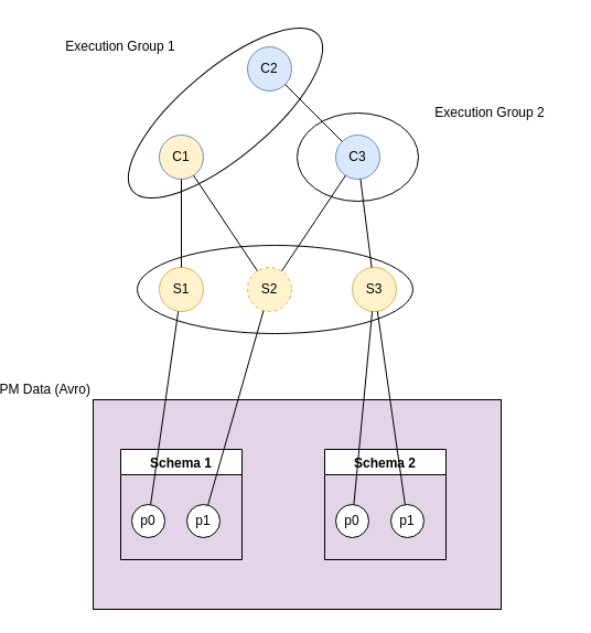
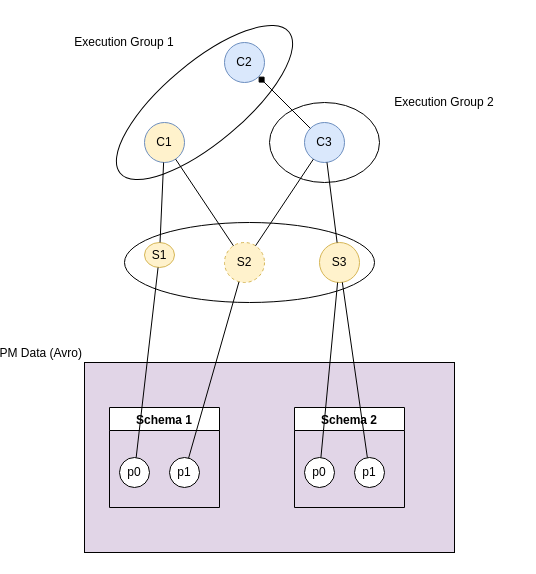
  <mxCell id="0" />
  <mxCell id="1" parent="0" />
  <mxCell id="2" value="" style="ellipse;whiteSpace=wrap;html=1;" parent="1" vertex="1"><mxGeometry x="225" y="90" width="110" height="80" as="geometry" /></mxCell>
  <mxCell id="3" value="" style="ellipse;whiteSpace=wrap;html=1;rotation=-40;" parent="1" vertex="1"><mxGeometry x="50" y="50" width="220" height="80" as="geometry" /></mxCell>
  <mxCell id="4" value="" style="ellipse;whiteSpace=wrap;html=1;" parent="1" vertex="1"><mxGeometry x="80" y="210" width="250" height="80" as="geometry" /></mxCell>
- <mxCell id="5" value="S1" style="ellipse;whiteSpace=wrap;html=1;aspect=fixed;fillColor=#fff2cc;strokeColor=#d6b656;" parent="1" vertex="1"><mxGeometry x="100" y="230" width="40" height="40" as="geometry" /></mxCell>
+ <mxCell id="5" value="S1" style="ellipse;whiteSpace=wrap;html=1;aspect=fixed;fillColor=#fff2cc;strokeColor=#d6b656;" parent="1" vertex="1"><mxGeometry x="100" y="230" width="30" height="25" as="geometry" /></mxCell>
  <mxCell id="6" value="S2" style="ellipse;whiteSpace=wrap;html=1;aspect=fixed;fillColor=#fff2cc;strokeColor=#d6b656;dashed=1;" parent="1" vertex="1"><mxGeometry x="180" y="230" width="40" height="40" as="geometry" /></mxCell>
  <mxCell id="7" value="S3" style="ellipse;whiteSpace=wrap;html=1;aspect=fixed;fillColor=#fff2cc;strokeColor=#d6b656;" parent="1" vertex="1"><mxGeometry x="275" y="230" width="40" height="40" as="geometry" /></mxCell>
  <mxCell id="8" value="C1" style="ellipse;whiteSpace=wrap;html=1;aspect=fixed;fillColor=#fff2cc;strokeColor=#6c8ebf;" parent="1" vertex="1"><mxGeometry x="100" y="110" width="40" height="40" as="geometry" /></mxCell>
  <mxCell id="9" value="" style="endArrow=none;html=1;" parent="1" source="5" target="8" edge="1"><mxGeometry width="50" height="50" relative="1" as="geometry"><mxPoint x="480" y="200" as="sourcePoint" /><mxPoint x="530" y="150" as="targetPoint" /></mxGeometry></mxCell>
  <mxCell id="10" value="" style="endArrow=none;html=1;" parent="1" source="6" target="8" edge="1"><mxGeometry width="50" height="50" relative="1" as="geometry"><mxPoint x="480" y="200" as="sourcePoint" /><mxPoint x="530" y="150" as="targetPoint" /></mxGeometry></mxCell>
  <mxCell id="11" value="C3" style="ellipse;whiteSpace=wrap;html=1;aspect=fixed;fillColor=#dae8fc;strokeColor=#6c8ebf;" parent="1" vertex="1"><mxGeometry x="260" y="110" width="40" height="40" as="geometry" /></mxCell>
  <mxCell id="12" value="" style="endArrow=none;html=1;" parent="1" source="7" target="11" edge="1"><mxGeometry width="50" height="50" relative="1" as="geometry"><mxPoint x="480" y="210" as="sourcePoint" /><mxPoint x="530" y="160" as="targetPoint" /></mxGeometry></mxCell>
  <mxCell id="13" value="C2" style="ellipse;whiteSpace=wrap;html=1;aspect=fixed;fillColor=#dae8fc;strokeColor=#6c8ebf;" parent="1" vertex="1"><mxGeometry x="180" y="30" width="40" height="40" as="geometry" /></mxCell>
- <mxCell id="14" value="" style="endArrow=none;html=1;" parent="1" source="11" target="13" edge="1"><mxGeometry width="50" height="50" relative="1" as="geometry"><mxPoint x="480" y="210" as="sourcePoint" /><mxPoint x="530" y="160" as="targetPoint" /></mxGeometry></mxCell>
+ <mxCell id="14" value="" style="endArrow=diamond;html=1;" parent="1" source="11" target="13" edge="1"><mxGeometry width="50" height="50" relative="1" as="geometry"><mxPoint x="480" y="210" as="sourcePoint" /><mxPoint x="530" y="160" as="targetPoint" /></mxGeometry></mxCell>
  <mxCell id="15" value="" style="endArrow=none;html=1;" parent="1" source="6" target="11" edge="1"><mxGeometry width="50" height="50" relative="1" as="geometry"><mxPoint x="480" y="210" as="sourcePoint" /><mxPoint x="530" y="160" as="targetPoint" /></mxGeometry></mxCell>
- <mxCell id="16" value="Execution Group 1" style="text;html=1;strokeColor=none;fillColor=none;align=center;verticalAlign=middle;whiteSpace=wrap;rounded=0;" parent="1" vertex="1"><mxGeometry x="5" y="20" width="120" height="20" as="geometry" /></mxCell>
+ <mxCell id="16" value="Execution Group 1" style="text;html=1;strokeColor=none;fillColor=none;align=center;verticalAlign=middle;whiteSpace=wrap;rounded=0;" parent="1" vertex="1"><mxGeometry x="20" y="20" width="120" height="20" as="geometry" /></mxCell>
  <mxCell id="17" value="Execution Group 2" style="text;html=1;strokeColor=none;fillColor=none;align=center;verticalAlign=middle;whiteSpace=wrap;rounded=0;" parent="1" vertex="1"><mxGeometry x="330" y="80" width="140" height="20" as="geometry" /></mxCell>
  <mxCell id="18" value="" style="group" parent="1" vertex="1" connectable="0"><mxGeometry x="40" y="350" width="370" height="190" as="geometry" /></mxCell>
  <mxCell id="19" value="PM Data (Avro)" style="rounded=0;whiteSpace=wrap;html=1;align=right;labelPosition=left;verticalLabelPosition=top;verticalAlign=bottom;fillColor=#e1d5e7;" parent="18" vertex="1"><mxGeometry width="370" height="190" as="geometry" /></mxCell>
  <mxCell id="20" value="Schema 1" style="swimlane;" parent="18" vertex="1"><mxGeometry x="25" y="45" width="110" height="100" as="geometry" /></mxCell>
  <mxCell id="21" value="p0" style="ellipse;whiteSpace=wrap;html=1;aspect=fixed;align=center;" parent="20" vertex="1"><mxGeometry x="10" y="50" width="30" height="30" as="geometry" /></mxCell>
  <mxCell id="22" value="p1" style="ellipse;whiteSpace=wrap;html=1;aspect=fixed;align=center;" parent="20" vertex="1"><mxGeometry x="60" y="50" width="30" height="30" as="geometry" /></mxCell>
  <mxCell id="23" value="Schema 2" style="swimlane;" parent="18" vertex="1"><mxGeometry x="210" y="45" width="110" height="100" as="geometry" /></mxCell>
  <mxCell id="24" value="p0" style="ellipse;whiteSpace=wrap;html=1;aspect=fixed;align=center;" parent="23" vertex="1"><mxGeometry x="10" y="50" width="30" height="30" as="geometry" /></mxCell>
  <mxCell id="25" value="p1" style="ellipse;whiteSpace=wrap;html=1;aspect=fixed;align=center;" parent="23" vertex="1"><mxGeometry x="60" y="50" width="30" height="30" as="geometry" /></mxCell>
  <mxCell id="26" value="" style="endArrow=none;html=1;" parent="1" source="21" target="5" edge="1"><mxGeometry width="50" height="50" relative="1" as="geometry"><mxPoint x="420" y="280" as="sourcePoint" /><mxPoint x="470" y="230" as="targetPoint" /></mxGeometry></mxCell>
  <mxCell id="27" value="" style="endArrow=none;html=1;" parent="1" source="22" target="6" edge="1"><mxGeometry width="50" height="50" relative="1" as="geometry"><mxPoint x="101.749" y="495.102" as="sourcePoint" /><mxPoint x="127.617" y="279.858" as="targetPoint" /></mxGeometry></mxCell>
  <mxCell id="28" value="" style="endArrow=none;html=1;" parent="1" source="24" target="7" edge="1"><mxGeometry width="50" height="50" relative="1" as="geometry"><mxPoint x="111.749" y="505.102" as="sourcePoint" /><mxPoint x="137.617" y="289.858" as="targetPoint" /></mxGeometry></mxCell>
  <mxCell id="29" value="" style="endArrow=none;html=1;" parent="1" source="25" target="7" edge="1"><mxGeometry width="50" height="50" relative="1" as="geometry"><mxPoint x="121.749" y="515.102" as="sourcePoint" /><mxPoint x="147.617" y="299.858" as="targetPoint" /></mxGeometry></mxCell>
